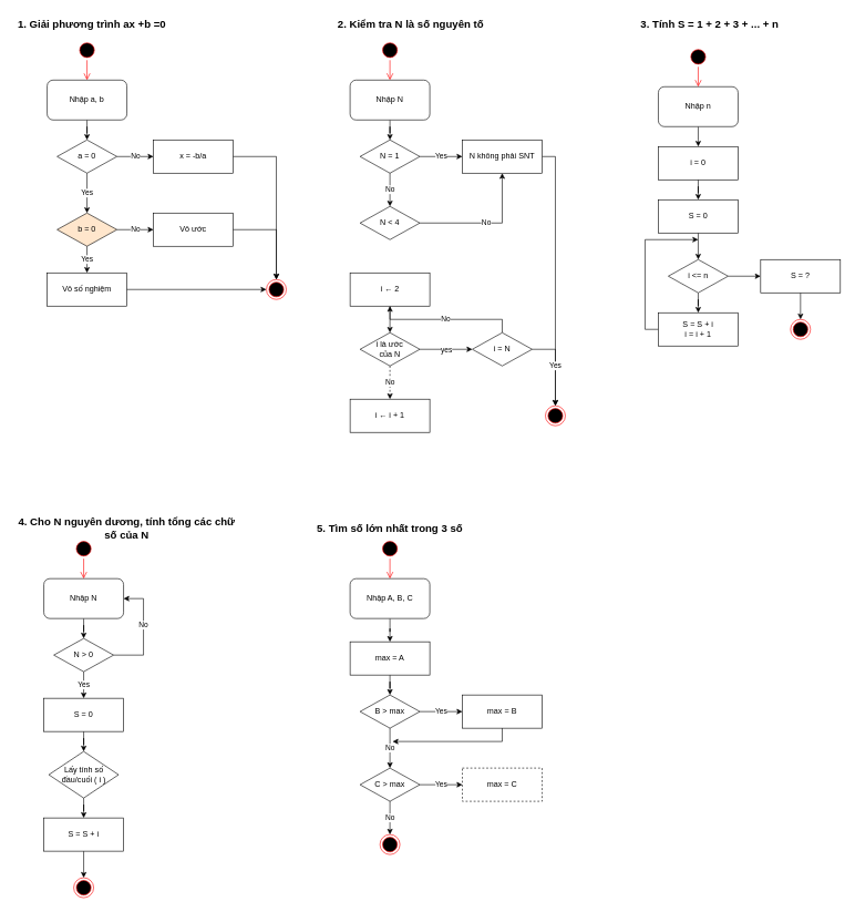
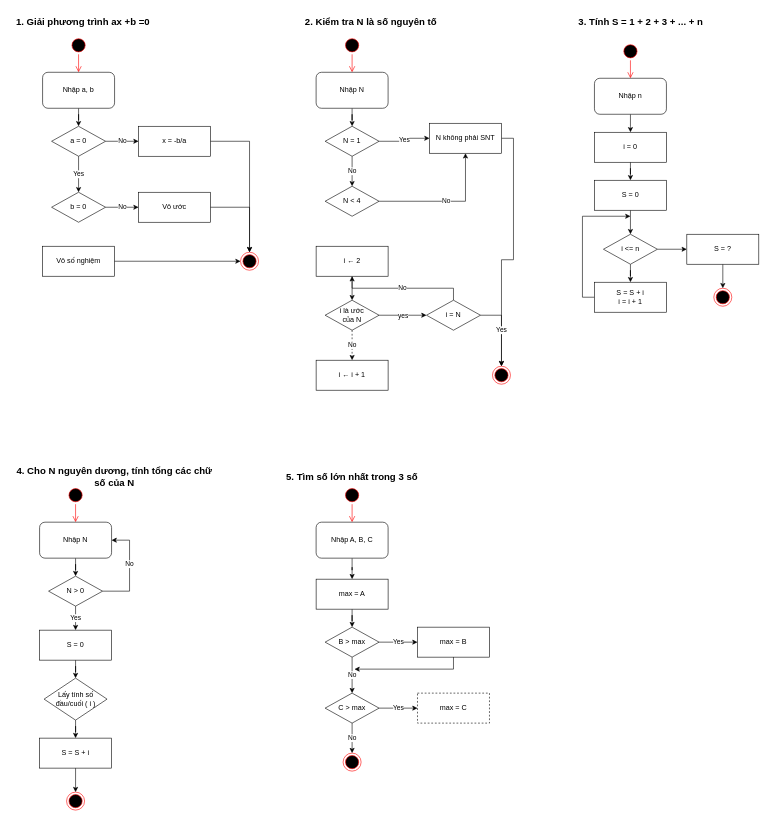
  <mxCell id="0" />
  <mxCell id="1" parent="0" />
  <mxCell id="2" value="" style="edgeStyle=orthogonalEdgeStyle;rounded=0;orthogonalLoop=1;jettySize=auto;html=1;" edge="1" parent="1" source="3" target="6"><mxGeometry relative="1" as="geometry" /></mxCell>
  <mxCell id="3" value="Nhập a, b" style="rounded=1;whiteSpace=wrap;html=1;" vertex="1" parent="1"><mxGeometry x="70" y="120" width="120" height="60" as="geometry" /></mxCell>
  <mxCell id="4" value="Yes" style="edgeStyle=orthogonalEdgeStyle;rounded=0;orthogonalLoop=1;jettySize=auto;html=1;" edge="1" parent="1" source="6" target="9"><mxGeometry relative="1" as="geometry" /></mxCell>
  <mxCell id="5" value="No" style="edgeStyle=orthogonalEdgeStyle;rounded=0;orthogonalLoop=1;jettySize=auto;html=1;" edge="1" parent="1" source="6" target="10"><mxGeometry relative="1" as="geometry" /></mxCell>
  <mxCell id="6" value="a = 0" style="rhombus;whiteSpace=wrap;html=1;" vertex="1" parent="1"><mxGeometry x="85" y="210" width="90" height="50" as="geometry" /></mxCell>
  <mxCell id="7" value="No" style="edgeStyle=orthogonalEdgeStyle;rounded=0;orthogonalLoop=1;jettySize=auto;html=1;" edge="1" parent="1" source="9" target="11"><mxGeometry relative="1" as="geometry" /></mxCell>
- <mxCell id="8" value="Yes" style="edgeStyle=orthogonalEdgeStyle;rounded=0;orthogonalLoop=1;jettySize=auto;html=1;" edge="1" parent="1" source="9" target="12"><mxGeometry relative="1" as="geometry" /></mxCell>
- <mxCell id="9" value="b = 0" style="rhombus;whiteSpace=wrap;html=1;fillColor=#ffe6cc;" vertex="1" parent="1"><mxGeometry x="85" y="320" width="90" height="50" as="geometry" /></mxCell>
+ <mxCell id="9" value="b = 0" style="rhombus;whiteSpace=wrap;html=1;" vertex="1" parent="1"><mxGeometry x="85" y="320" width="90" height="50" as="geometry" /></mxCell>
  <mxCell id="10" value="x = -b/a" style="rounded=0;whiteSpace=wrap;html=1;" vertex="1" parent="1"><mxGeometry x="230" y="210" width="120" height="50" as="geometry" /></mxCell>
  <mxCell id="11" value="Vô ước" style="rounded=0;whiteSpace=wrap;html=1;" vertex="1" parent="1"><mxGeometry x="230" y="320" width="120" height="50" as="geometry" /></mxCell>
  <mxCell id="12" value="Vô số nghiệm" style="rounded=0;whiteSpace=wrap;html=1;" vertex="1" parent="1"><mxGeometry x="70" y="410" width="120" height="50" as="geometry" /></mxCell>
  <mxCell id="13" value="" style="ellipse;html=1;shape=startState;fillColor=#000000;strokeColor=#ff0000;" vertex="1" parent="1"><mxGeometry x="115" y="60" width="30" height="30" as="geometry" /></mxCell>
  <mxCell id="14" value="" style="edgeStyle=orthogonalEdgeStyle;html=1;verticalAlign=bottom;endArrow=open;endSize=8;strokeColor=#ff0000;rounded=0;" edge="1" parent="1" source="13" target="3"><mxGeometry relative="1" as="geometry"><mxPoint x="130" y="120" as="targetPoint" /></mxGeometry></mxCell>
  <mxCell id="15" value="" style="ellipse;html=1;shape=endState;fillColor=#000000;strokeColor=#ff0000;" vertex="1" parent="1"><mxGeometry x="400" y="420" width="30" height="30" as="geometry" /></mxCell>
  <mxCell id="16" value="" style="endArrow=classic;html=1;rounded=0;entryX=0;entryY=0.5;entryDx=0;entryDy=0;exitX=1;exitY=0.5;exitDx=0;exitDy=0;" edge="1" parent="1" source="12" target="15"><mxGeometry width="50" height="50" relative="1" as="geometry"><mxPoint x="230" y="300" as="sourcePoint" /><mxPoint x="280" y="250" as="targetPoint" /></mxGeometry></mxCell>
  <mxCell id="17" value="" style="endArrow=classic;html=1;rounded=0;entryX=0.5;entryY=0;entryDx=0;entryDy=0;exitX=1;exitY=0.5;exitDx=0;exitDy=0;" edge="1" parent="1" source="10" target="15"><mxGeometry width="50" height="50" relative="1" as="geometry"><mxPoint x="415" y="340" as="sourcePoint" /><mxPoint x="410" y="445" as="targetPoint" /><Array as="points"><mxPoint x="415" y="235" /></Array></mxGeometry></mxCell>
  <mxCell id="18" value="" style="endArrow=classic;html=1;rounded=0;entryX=0.5;entryY=0;entryDx=0;entryDy=0;exitX=1;exitY=0.5;exitDx=0;exitDy=0;" edge="1" parent="1" source="11" target="15"><mxGeometry width="50" height="50" relative="1" as="geometry"><mxPoint x="360" y="245" as="sourcePoint" /><mxPoint x="425" y="430" as="targetPoint" /><Array as="points"><mxPoint x="415" y="345" /></Array></mxGeometry></mxCell>
  <mxCell id="19" value="" style="edgeStyle=orthogonalEdgeStyle;rounded=0;orthogonalLoop=1;jettySize=auto;html=1;" edge="1" parent="1" source="20" target="24"><mxGeometry relative="1" as="geometry" /></mxCell>
  <mxCell id="20" value="Nhập N" style="rounded=1;whiteSpace=wrap;html=1;" vertex="1" parent="1"><mxGeometry x="526" y="120" width="120" height="60" as="geometry" /></mxCell>
  <mxCell id="21" value="No" style="edgeStyle=orthogonalEdgeStyle;rounded=0;orthogonalLoop=1;jettySize=auto;html=1;" edge="1" parent="1" source="24" target="27"><mxGeometry relative="1" as="geometry"><mxPoint as="offset" /></mxGeometry></mxCell>
  <mxCell id="22" value="" style="edgeStyle=orthogonalEdgeStyle;rounded=0;orthogonalLoop=1;jettySize=auto;html=1;exitX=1;exitY=0.5;exitDx=0;exitDy=0;entryX=0.5;entryY=0;entryDx=0;entryDy=0;" edge="1" parent="1" source="38" target="32"><mxGeometry relative="1" as="geometry"><mxPoint x="835" y="630" as="targetPoint" /></mxGeometry></mxCell>
  <mxCell id="23" value="Yes" style="edgeStyle=orthogonalEdgeStyle;rounded=0;orthogonalLoop=1;jettySize=auto;html=1;" edge="1" parent="1" source="24" target="38"><mxGeometry relative="1" as="geometry" /></mxCell>
  <mxCell id="24" value="N = 1" style="rhombus;whiteSpace=wrap;html=1;" vertex="1" parent="1"><mxGeometry x="541" y="210" width="90" height="50" as="geometry" /></mxCell>
  <mxCell id="25" value="No" style="edgeStyle=orthogonalEdgeStyle;rounded=0;orthogonalLoop=1;jettySize=auto;html=1;exitX=0.5;exitY=0;exitDx=0;exitDy=0;" edge="1" parent="1" source="37" target="29"><mxGeometry relative="1" as="geometry"><mxPoint x="950" y="460" as="targetPoint" /></mxGeometry></mxCell>
  <mxCell id="26" value="No" style="edgeStyle=orthogonalEdgeStyle;rounded=0;orthogonalLoop=1;jettySize=auto;html=1;" edge="1" parent="1" source="27" target="38"><mxGeometry relative="1" as="geometry" /></mxCell>
  <mxCell id="27" value="N &amp;lt; 4" style="rhombus;whiteSpace=wrap;html=1;" vertex="1" parent="1"><mxGeometry x="541" y="310" width="90" height="50" as="geometry" /></mxCell>
  <mxCell id="28" value="" style="edgeStyle=orthogonalEdgeStyle;rounded=0;orthogonalLoop=1;jettySize=auto;html=1;" edge="1" parent="1" source="29" target="35"><mxGeometry relative="1" as="geometry" /></mxCell>
  <mxCell id="29" value="i&amp;nbsp;← 2" style="rounded=0;whiteSpace=wrap;html=1;" vertex="1" parent="1"><mxGeometry x="526" y="410" width="120" height="50" as="geometry" /></mxCell>
  <mxCell id="30" value="" style="ellipse;html=1;shape=startState;fillColor=#000000;strokeColor=#ff0000;" vertex="1" parent="1"><mxGeometry x="571" y="60" width="30" height="30" as="geometry" /></mxCell>
  <mxCell id="31" value="" style="edgeStyle=orthogonalEdgeStyle;html=1;verticalAlign=bottom;endArrow=open;endSize=8;strokeColor=#ff0000;rounded=0;" edge="1" parent="1" source="30" target="20"><mxGeometry relative="1" as="geometry"><mxPoint x="586" y="120" as="targetPoint" /></mxGeometry></mxCell>
  <mxCell id="32" value="" style="ellipse;html=1;shape=endState;fillColor=#000000;strokeColor=#ff0000;" vertex="1" parent="1"><mxGeometry x="820" y="610" width="30" height="30" as="geometry" /></mxCell>
  <mxCell id="33" value="yes" style="edgeStyle=orthogonalEdgeStyle;rounded=0;orthogonalLoop=1;jettySize=auto;html=1;" edge="1" parent="1" source="35"><mxGeometry relative="1" as="geometry"><mxPoint x="710" y="525" as="targetPoint" /></mxGeometry></mxCell>
  <mxCell id="34" value="No" style="edgeStyle=orthogonalEdgeStyle;rounded=0;orthogonalLoop=1;jettySize=auto;html=1;dashed=1;" edge="1" parent="1" source="35" target="36"><mxGeometry relative="1" as="geometry" /></mxCell>
  <mxCell id="35" value="i là ước &lt;br&gt;của N" style="rhombus;whiteSpace=wrap;html=1;" vertex="1" parent="1"><mxGeometry x="541" y="500" width="90" height="50" as="geometry" /></mxCell>
  <mxCell id="36" value="i&amp;nbsp;← i + 1" style="rounded=0;whiteSpace=wrap;html=1;" vertex="1" parent="1"><mxGeometry x="526" y="600" width="120" height="50" as="geometry" /></mxCell>
  <mxCell id="37" value="i = N" style="rhombus;whiteSpace=wrap;html=1;" vertex="1" parent="1"><mxGeometry x="710" y="500" width="90" height="50" as="geometry" /></mxCell>
- <mxCell id="38" value="N không phải SNT" style="rounded=0;whiteSpace=wrap;html=1;" vertex="1" parent="1"><mxGeometry x="695" y="210" width="120" height="50" as="geometry" /></mxCell>
+ <mxCell id="38" value="N không phải SNT" style="rounded=0;whiteSpace=wrap;html=1;" vertex="1" parent="1"><mxGeometry x="715" y="205" width="120" height="50" as="geometry" /></mxCell>
  <mxCell id="39" value="Yes" style="edgeStyle=orthogonalEdgeStyle;rounded=0;orthogonalLoop=1;jettySize=auto;html=1;exitX=1;exitY=0.5;exitDx=0;exitDy=0;entryX=0.5;entryY=0;entryDx=0;entryDy=0;" edge="1" parent="1" source="37" target="32"><mxGeometry relative="1" as="geometry"><mxPoint x="825" y="245" as="sourcePoint" /><mxPoint x="845" y="620" as="targetPoint" /></mxGeometry></mxCell>
  <mxCell id="40" value="" style="edgeStyle=orthogonalEdgeStyle;rounded=0;orthogonalLoop=1;jettySize=auto;html=1;" edge="1" parent="1" source="41"><mxGeometry relative="1" as="geometry"><mxPoint x="1050.053" y="220.029" as="targetPoint" /></mxGeometry></mxCell>
  <mxCell id="41" value="Nhập n" style="rounded=1;whiteSpace=wrap;html=1;" vertex="1" parent="1"><mxGeometry x="990" y="130" width="120" height="60" as="geometry" /></mxCell>
  <mxCell id="42" value="" style="ellipse;html=1;shape=startState;fillColor=#000000;strokeColor=#ff0000;" vertex="1" parent="1"><mxGeometry x="1035" y="70" width="30" height="30" as="geometry" /></mxCell>
  <mxCell id="43" value="" style="edgeStyle=orthogonalEdgeStyle;html=1;verticalAlign=bottom;endArrow=open;endSize=8;strokeColor=#ff0000;rounded=0;" edge="1" parent="1" source="42" target="41"><mxGeometry relative="1" as="geometry"><mxPoint x="1050" y="130" as="targetPoint" /></mxGeometry></mxCell>
  <mxCell id="44" value="" style="ellipse;html=1;shape=endState;fillColor=#000000;strokeColor=#ff0000;" vertex="1" parent="1"><mxGeometry x="1189" y="480" width="30" height="30" as="geometry" /></mxCell>
  <mxCell id="45" value="" style="edgeStyle=orthogonalEdgeStyle;rounded=0;orthogonalLoop=1;jettySize=auto;html=1;exitX=0;exitY=0.5;exitDx=0;exitDy=0;" edge="1" parent="1" source="47"><mxGeometry x="-0.191" relative="1" as="geometry"><mxPoint x="1050" y="360" as="targetPoint" /><mxPoint x="1094.905" y="535.053" as="sourcePoint" /><Array as="points"><mxPoint x="970" y="495" /><mxPoint x="970" y="360" /></Array><mxPoint as="offset" /></mxGeometry></mxCell>
  <mxCell id="46" value="" style="edgeStyle=orthogonalEdgeStyle;rounded=0;orthogonalLoop=1;jettySize=auto;html=1;exitX=0.5;exitY=1;exitDx=0;exitDy=0;" edge="1" parent="1" source="55" target="47"><mxGeometry relative="1" as="geometry"><mxPoint x="1050" y="560" as="sourcePoint" /></mxGeometry></mxCell>
  <mxCell id="47" value="S = S + i&lt;br&gt;i = i + 1" style="rounded=0;whiteSpace=wrap;html=1;" vertex="1" parent="1"><mxGeometry x="990" y="470" width="120" height="50" as="geometry" /></mxCell>
  <mxCell id="48" value="" style="edgeStyle=orthogonalEdgeStyle;rounded=0;orthogonalLoop=1;jettySize=auto;html=1;exitX=0.5;exitY=1;exitDx=0;exitDy=0;entryX=0.5;entryY=0;entryDx=0;entryDy=0;" edge="1" parent="1" source="56" target="44"><mxGeometry relative="1" as="geometry"><mxPoint x="1264" y="535" as="sourcePoint" /><mxPoint x="1309" y="630" as="targetPoint" /></mxGeometry></mxCell>
  <mxCell id="49" value="" style="edgeStyle=orthogonalEdgeStyle;rounded=0;orthogonalLoop=1;jettySize=auto;html=1;" edge="1" parent="1" target="51"><mxGeometry relative="1" as="geometry"><mxPoint as="offset" /><mxPoint x="1050" y="270" as="sourcePoint" /><mxPoint x="1050.053" y="320.029" as="targetPoint" /></mxGeometry></mxCell>
  <mxCell id="50" value="" style="edgeStyle=orthogonalEdgeStyle;rounded=0;orthogonalLoop=1;jettySize=auto;html=1;" edge="1" parent="1" source="51" target="53"><mxGeometry relative="1" as="geometry" /></mxCell>
  <mxCell id="51" value="i = 0" style="rounded=0;whiteSpace=wrap;html=1;" vertex="1" parent="1"><mxGeometry x="990" y="220" width="120" height="50" as="geometry" /></mxCell>
  <mxCell id="52" value="" style="edgeStyle=orthogonalEdgeStyle;rounded=0;orthogonalLoop=1;jettySize=auto;html=1;" edge="1" parent="1" source="53" target="55"><mxGeometry relative="1" as="geometry" /></mxCell>
  <mxCell id="53" value="S = 0" style="rounded=0;whiteSpace=wrap;html=1;" vertex="1" parent="1"><mxGeometry x="990" y="300" width="120" height="50" as="geometry" /></mxCell>
  <mxCell id="54" value="" style="edgeStyle=orthogonalEdgeStyle;rounded=0;orthogonalLoop=1;jettySize=auto;html=1;" edge="1" parent="1" source="55" target="56"><mxGeometry relative="1" as="geometry" /></mxCell>
  <mxCell id="55" value="i &amp;lt;= n" style="rhombus;whiteSpace=wrap;html=1;" vertex="1" parent="1"><mxGeometry x="1005" y="390" width="90" height="50" as="geometry" /></mxCell>
  <mxCell id="56" value="S = ?" style="rounded=0;whiteSpace=wrap;html=1;" vertex="1" parent="1"><mxGeometry x="1144" y="390" width="120" height="50" as="geometry" /></mxCell>
  <mxCell id="57" value="" style="edgeStyle=orthogonalEdgeStyle;rounded=0;orthogonalLoop=1;jettySize=auto;html=1;" edge="1" parent="1" source="58" target="61"><mxGeometry relative="1" as="geometry" /></mxCell>
  <mxCell id="58" value="Nhập N" style="rounded=1;whiteSpace=wrap;html=1;" vertex="1" parent="1"><mxGeometry x="65" y="870" width="120" height="60" as="geometry" /></mxCell>
  <mxCell id="59" value="Yes" style="edgeStyle=orthogonalEdgeStyle;rounded=0;orthogonalLoop=1;jettySize=auto;html=1;entryX=0.5;entryY=0;entryDx=0;entryDy=0;" edge="1" parent="1" source="61" target="63"><mxGeometry relative="1" as="geometry"><mxPoint as="offset" /><mxPoint x="125" y="1060" as="targetPoint" /></mxGeometry></mxCell>
  <mxCell id="60" value="No" style="edgeStyle=orthogonalEdgeStyle;rounded=0;orthogonalLoop=1;jettySize=auto;html=1;exitX=1;exitY=0.5;exitDx=0;exitDy=0;entryX=1;entryY=0.5;entryDx=0;entryDy=0;" edge="1" parent="1" source="61" target="58"><mxGeometry x="0.125" relative="1" as="geometry"><mxPoint x="125" y="940" as="targetPoint" /><Array as="points"><mxPoint x="215" y="985" /><mxPoint x="215" y="900" /></Array><mxPoint as="offset" /></mxGeometry></mxCell>
  <mxCell id="61" value="N &amp;gt; 0" style="rhombus;whiteSpace=wrap;html=1;" vertex="1" parent="1"><mxGeometry x="80" y="960" width="90" height="50" as="geometry" /></mxCell>
  <mxCell id="62" value="" style="edgeStyle=orthogonalEdgeStyle;rounded=0;orthogonalLoop=1;jettySize=auto;html=1;" edge="1" parent="1" source="63" target="68"><mxGeometry relative="1" as="geometry" /></mxCell>
  <mxCell id="63" value="S = 0" style="rounded=0;whiteSpace=wrap;html=1;" vertex="1" parent="1"><mxGeometry x="65" y="1050" width="120" height="50" as="geometry" /></mxCell>
  <mxCell id="64" value="" style="ellipse;html=1;shape=startState;fillColor=#000000;strokeColor=#ff0000;" vertex="1" parent="1"><mxGeometry x="110" y="810" width="30" height="30" as="geometry" /></mxCell>
  <mxCell id="65" value="" style="edgeStyle=orthogonalEdgeStyle;html=1;verticalAlign=bottom;endArrow=open;endSize=8;strokeColor=#ff0000;rounded=0;" edge="1" parent="1" source="64" target="58"><mxGeometry relative="1" as="geometry"><mxPoint x="125" y="870" as="targetPoint" /></mxGeometry></mxCell>
  <mxCell id="66" value="" style="ellipse;html=1;shape=endState;fillColor=#000000;strokeColor=#ff0000;" vertex="1" parent="1"><mxGeometry x="110" y="1320" width="30" height="30" as="geometry" /></mxCell>
  <mxCell id="67" value="" style="edgeStyle=orthogonalEdgeStyle;rounded=0;orthogonalLoop=1;jettySize=auto;html=1;" edge="1" parent="1" source="68" target="70"><mxGeometry relative="1" as="geometry" /></mxCell>
  <mxCell id="68" value="Lấy tính số đầu/cuối ( i )" style="rhombus;whiteSpace=wrap;html=1;" vertex="1" parent="1"><mxGeometry x="72.5" y="1130" width="105" height="70" as="geometry" /></mxCell>
  <mxCell id="69" value="" style="edgeStyle=orthogonalEdgeStyle;rounded=0;orthogonalLoop=1;jettySize=auto;html=1;" edge="1" parent="1" source="70" target="66"><mxGeometry relative="1" as="geometry" /></mxCell>
  <mxCell id="70" value="S = S + i" style="rounded=0;whiteSpace=wrap;html=1;" vertex="1" parent="1"><mxGeometry x="65" y="1230" width="120" height="50" as="geometry" /></mxCell>
  <mxCell id="71" value="" style="edgeStyle=orthogonalEdgeStyle;rounded=0;orthogonalLoop=1;jettySize=auto;html=1;" edge="1" parent="1" source="72" target="74"><mxGeometry relative="1" as="geometry" /></mxCell>
  <mxCell id="72" value="Nhập A, B, C" style="rounded=1;whiteSpace=wrap;html=1;" vertex="1" parent="1"><mxGeometry x="526" y="870" width="120" height="60" as="geometry" /></mxCell>
  <mxCell id="73" value="" style="edgeStyle=orthogonalEdgeStyle;rounded=0;orthogonalLoop=1;jettySize=auto;html=1;entryX=0.5;entryY=0;entryDx=0;entryDy=0;" edge="1" parent="1" source="74" target="80"><mxGeometry relative="1" as="geometry"><mxPoint x="586.043" y="1045.029" as="targetPoint" /></mxGeometry></mxCell>
  <mxCell id="74" value="max = A" style="rounded=0;whiteSpace=wrap;html=1;" vertex="1" parent="1"><mxGeometry x="526" y="965" width="120" height="50" as="geometry" /></mxCell>
  <mxCell id="75" value="" style="ellipse;html=1;shape=startState;fillColor=#000000;strokeColor=#ff0000;" vertex="1" parent="1"><mxGeometry x="571" y="810" width="30" height="30" as="geometry" /></mxCell>
  <mxCell id="76" value="" style="edgeStyle=orthogonalEdgeStyle;html=1;verticalAlign=bottom;endArrow=open;endSize=8;strokeColor=#ff0000;rounded=0;" edge="1" parent="1" source="75" target="72"><mxGeometry relative="1" as="geometry"><mxPoint x="586" y="870" as="targetPoint" /></mxGeometry></mxCell>
  <mxCell id="77" value="" style="ellipse;html=1;shape=endState;fillColor=#000000;strokeColor=#ff0000;" vertex="1" parent="1"><mxGeometry x="571" y="1255" width="30" height="30" as="geometry" /></mxCell>
  <mxCell id="78" value="No" style="edgeStyle=orthogonalEdgeStyle;rounded=0;orthogonalLoop=1;jettySize=auto;html=1;" edge="1" parent="1" source="80" target="83"><mxGeometry relative="1" as="geometry"><Array as="points"><mxPoint x="586" y="1135" /><mxPoint x="586" y="1135" /></Array></mxGeometry></mxCell>
  <mxCell id="79" value="Yes" style="edgeStyle=orthogonalEdgeStyle;rounded=0;orthogonalLoop=1;jettySize=auto;html=1;entryX=0;entryY=0.5;entryDx=0;entryDy=0;" edge="1" parent="1" source="80" target="84"><mxGeometry relative="1" as="geometry"><mxPoint x="696" y="1070" as="targetPoint" /></mxGeometry></mxCell>
  <mxCell id="80" value="B &amp;gt; max" style="rhombus;whiteSpace=wrap;html=1;" vertex="1" parent="1"><mxGeometry x="541" y="1045" width="90" height="50" as="geometry" /></mxCell>
  <mxCell id="81" value="Yes" style="edgeStyle=orthogonalEdgeStyle;rounded=0;orthogonalLoop=1;jettySize=auto;html=1;" edge="1" parent="1" source="83" target="85"><mxGeometry relative="1" as="geometry" /></mxCell>
  <mxCell id="82" value="No" style="edgeStyle=orthogonalEdgeStyle;rounded=0;orthogonalLoop=1;jettySize=auto;html=1;" edge="1" parent="1" source="83" target="77"><mxGeometry relative="1" as="geometry" /></mxCell>
  <mxCell id="83" value="C &amp;gt; max" style="rhombus;whiteSpace=wrap;html=1;" vertex="1" parent="1"><mxGeometry x="541" y="1155" width="90" height="50" as="geometry" /></mxCell>
  <mxCell id="84" value="max = B" style="rounded=0;whiteSpace=wrap;html=1;" vertex="1" parent="1"><mxGeometry x="695" y="1045" width="120" height="50" as="geometry" /></mxCell>
  <mxCell id="85" value="max = C" style="rounded=0;whiteSpace=wrap;html=1;dashed=1;" vertex="1" parent="1"><mxGeometry x="695" y="1155" width="120" height="50" as="geometry" /></mxCell>
  <mxCell id="86" value="" style="endArrow=classic;html=1;rounded=0;exitX=0.5;exitY=1;exitDx=0;exitDy=0;" edge="1" parent="1" source="84"><mxGeometry width="50" height="50" relative="1" as="geometry"><mxPoint x="745" y="1105" as="sourcePoint" /><mxPoint x="590" y="1115" as="targetPoint" /><Array as="points"><mxPoint x="755" y="1115" /></Array></mxGeometry></mxCell>
  <mxCell id="87" value="&lt;font style=&quot;font-size: 16px;&quot;&gt;&lt;b&gt;1. Giải phương trình ax +b =0&lt;/b&gt;&lt;/font&gt;" style="text;html=1;strokeColor=none;fillColor=none;align=center;verticalAlign=middle;whiteSpace=wrap;rounded=0;" vertex="1" parent="1"><mxGeometry x="20" y="20" width="235" height="30" as="geometry" /></mxCell>
  <mxCell id="88" value="&lt;font style=&quot;font-size: 16px;&quot;&gt;&lt;b&gt;2. Kiểm tra N là số nguyên tố&lt;/b&gt;&lt;/font&gt;" style="text;html=1;strokeColor=none;fillColor=none;align=center;verticalAlign=middle;whiteSpace=wrap;rounded=0;" vertex="1" parent="1"><mxGeometry x="500" y="20" width="235" height="30" as="geometry" /></mxCell>
  <mxCell id="89" value="&lt;font style=&quot;font-size: 16px;&quot;&gt;&lt;b&gt;3. Tính S = 1 + 2 + 3 + ... + n&lt;/b&gt;&lt;/font&gt;" style="text;html=1;strokeColor=none;fillColor=none;align=center;verticalAlign=middle;whiteSpace=wrap;rounded=0;" vertex="1" parent="1"><mxGeometry x="950" y="20" width="235" height="30" as="geometry" /></mxCell>
  <mxCell id="90" value="&lt;font style=&quot;font-size: 16px;&quot;&gt;&lt;b&gt;4. Cho N nguyên dương, tính tổng các chữ số của N&lt;/b&gt;&lt;/font&gt;" style="text;html=1;strokeColor=none;fillColor=none;align=center;verticalAlign=middle;whiteSpace=wrap;rounded=0;" vertex="1" parent="1"><mxGeometry x="20" y="780" width="340" height="30" as="geometry" /></mxCell>
  <mxCell id="91" value="&lt;span style=&quot;font-size: 16px;&quot;&gt;&lt;b&gt;5. Tìm số lớn nhất trong 3 số&lt;/b&gt;&lt;/span&gt;" style="text;html=1;strokeColor=none;fillColor=none;align=center;verticalAlign=middle;whiteSpace=wrap;rounded=0;" vertex="1" parent="1"><mxGeometry x="416" y="780" width="340" height="30" as="geometry" /></mxCell>
